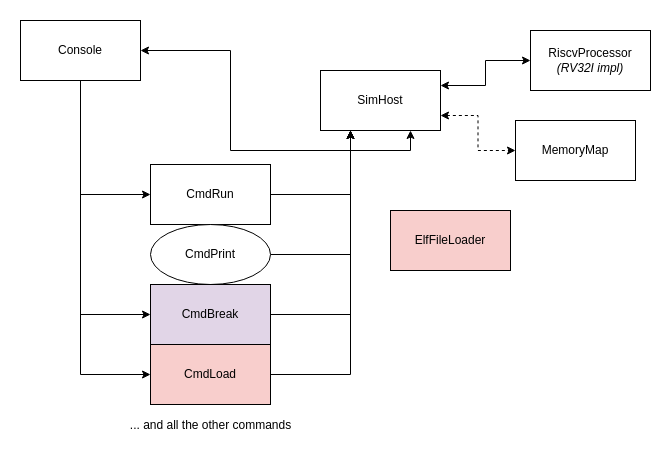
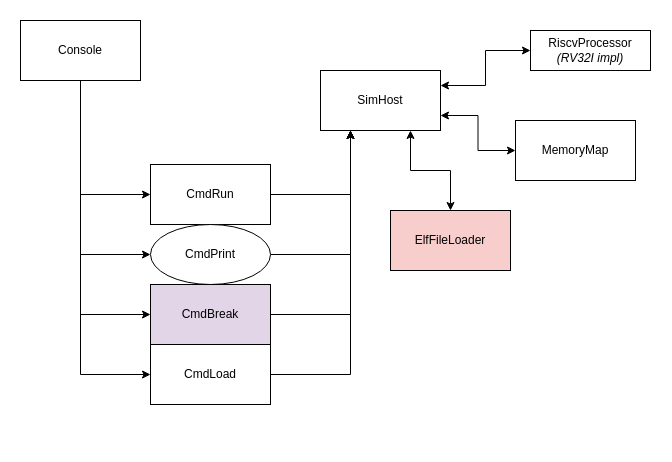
  <mxCell id="0" />
  <mxCell id="1" parent="0" />
- <mxCell id="2" value="RiscvProcessor &lt;i&gt;(RV32I impl)&lt;/i&gt;" style="rounded=0;whiteSpace=wrap;html=1;" vertex="1" parent="1"><mxGeometry x="530" y="30" width="120" height="60" as="geometry" /></mxCell>
+ <mxCell id="2" value="RiscvProcessor &lt;i&gt;(RV32I impl)&lt;/i&gt;" style="rounded=0;whiteSpace=wrap;html=1;" vertex="1" parent="1"><mxGeometry x="530" y="30" width="120" height="40" as="geometry" /></mxCell>
  <mxCell id="3" value="MemoryMap" style="rounded=0;whiteSpace=wrap;html=1;" vertex="1" parent="1"><mxGeometry x="515" y="120" width="120" height="60" as="geometry" /></mxCell>
- <mxCell id="4" style="edgeStyle=orthogonalEdgeStyle;rounded=0;orthogonalLoop=1;jettySize=auto;html=1;exitX=1;exitY=0.75;exitDx=0;exitDy=0;entryX=0;entryY=0.5;entryDx=0;entryDy=0;startArrow=classic;startFill=1;dashed=1;" edge="1" parent="1" source="7" target="3"><mxGeometry relative="1" as="geometry" /></mxCell>
+ <mxCell id="4" style="edgeStyle=orthogonalEdgeStyle;rounded=0;orthogonalLoop=1;jettySize=auto;html=1;exitX=1;exitY=0.75;exitDx=0;exitDy=0;entryX=0;entryY=0.5;entryDx=0;entryDy=0;startArrow=classic;startFill=1;" edge="1" parent="1" source="7" target="3"><mxGeometry relative="1" as="geometry" /></mxCell>
  <mxCell id="5" style="edgeStyle=orthogonalEdgeStyle;rounded=0;orthogonalLoop=1;jettySize=auto;html=1;exitX=1;exitY=0.25;exitDx=0;exitDy=0;entryX=0;entryY=0.5;entryDx=0;entryDy=0;startArrow=classic;startFill=1;" edge="1" parent="1" source="7" target="2"><mxGeometry relative="1" as="geometry" /></mxCell>
- <mxCell id="6" style="edgeStyle=orthogonalEdgeStyle;rounded=0;orthogonalLoop=1;jettySize=auto;html=1;exitX=0.75;exitY=1;exitDx=0;exitDy=0;startArrow=classic;startFill=1;" edge="1" parent="1" source="7" target="12"><mxGeometry relative="1" as="geometry" /></mxCell>
+ <mxCell id="6" style="edgeStyle=orthogonalEdgeStyle;rounded=0;orthogonalLoop=1;jettySize=auto;html=1;exitX=0.75;exitY=1;exitDx=0;exitDy=0;entryX=0.5;entryY=0;entryDx=0;entryDy=0;startArrow=classic;startFill=1;" edge="1" parent="1" source="7" target="22"><mxGeometry relative="1" as="geometry" /></mxCell>
  <mxCell id="7" value="SimHost" style="rounded=0;whiteSpace=wrap;html=1;" vertex="1" parent="1"><mxGeometry x="320" y="70" width="120" height="60" as="geometry" /></mxCell>
  <mxCell id="8" style="edgeStyle=orthogonalEdgeStyle;rounded=0;orthogonalLoop=1;jettySize=auto;html=1;exitX=0.5;exitY=1;exitDx=0;exitDy=0;entryX=0;entryY=0.5;entryDx=0;entryDy=0;" edge="1" parent="1" source="12" target="13"><mxGeometry relative="1" as="geometry" /></mxCell>
+ <mxCell id="9" style="edgeStyle=orthogonalEdgeStyle;rounded=0;orthogonalLoop=1;jettySize=auto;html=1;exitX=0.5;exitY=1;exitDx=0;exitDy=0;entryX=0;entryY=0.5;entryDx=0;entryDy=0;" edge="1" parent="1" source="12" target="15"><mxGeometry relative="1" as="geometry" /></mxCell>
  <mxCell id="10" style="edgeStyle=orthogonalEdgeStyle;rounded=0;orthogonalLoop=1;jettySize=auto;html=1;exitX=0.5;exitY=1;exitDx=0;exitDy=0;entryX=0;entryY=0.5;entryDx=0;entryDy=0;" edge="1" parent="1" source="12" target="17"><mxGeometry relative="1" as="geometry" /></mxCell>
  <mxCell id="11" style="edgeStyle=orthogonalEdgeStyle;rounded=0;orthogonalLoop=1;jettySize=auto;html=1;exitX=0.5;exitY=1;exitDx=0;exitDy=0;entryX=0;entryY=0.5;entryDx=0;entryDy=0;" edge="1" parent="1" source="12" target="20"><mxGeometry relative="1" as="geometry" /></mxCell>
  <mxCell id="12" value="Console" style="rounded=0;whiteSpace=wrap;html=1;" vertex="1" parent="1"><mxGeometry x="20" y="20" width="120" height="60" as="geometry" /></mxCell>
  <mxCell id="13" value="CmdRun" style="rounded=0;whiteSpace=wrap;html=1;" vertex="1" parent="1"><mxGeometry x="150" y="164" width="120" height="60" as="geometry" /></mxCell>
  <mxCell id="14" style="edgeStyle=orthogonalEdgeStyle;rounded=0;orthogonalLoop=1;jettySize=auto;html=1;exitX=1;exitY=0.5;exitDx=0;exitDy=0;entryX=0.25;entryY=1;entryDx=0;entryDy=0;" edge="1" parent="1" source="15" target="7"><mxGeometry relative="1" as="geometry" /></mxCell>
  <mxCell id="15" value="CmdPrint" style="ellipse;whiteSpace=wrap;html=1;" vertex="1" parent="1"><mxGeometry x="150" y="224" width="120" height="60" as="geometry" /></mxCell>
  <mxCell id="16" style="edgeStyle=orthogonalEdgeStyle;rounded=0;orthogonalLoop=1;jettySize=auto;html=1;exitX=1;exitY=0.5;exitDx=0;exitDy=0;entryX=0.25;entryY=1;entryDx=0;entryDy=0;" edge="1" parent="1" source="17" target="7"><mxGeometry relative="1" as="geometry" /></mxCell>
  <mxCell id="17" value="CmdBreak" style="rounded=0;whiteSpace=wrap;html=1;fillColor=#e1d5e7;" vertex="1" parent="1"><mxGeometry x="150" y="284" width="120" height="60" as="geometry" /></mxCell>
- <mxCell id="18" value="... and all the other commands" style="text;html=1;align=center;verticalAlign=middle;resizable=0;points=[];autosize=1;strokeColor=none;fillColor=none;" vertex="1" parent="1"><mxGeometry x="120" y="410" width="180" height="30" as="geometry" /></mxCell>
  <mxCell id="19" style="edgeStyle=orthogonalEdgeStyle;rounded=0;orthogonalLoop=1;jettySize=auto;html=1;exitX=1;exitY=0.5;exitDx=0;exitDy=0;entryX=0.25;entryY=1;entryDx=0;entryDy=0;" edge="1" parent="1" source="20" target="7"><mxGeometry relative="1" as="geometry" /></mxCell>
- <mxCell id="20" value="CmdLoad" style="rounded=0;whiteSpace=wrap;html=1;fillColor=#f8cecc;" vertex="1" parent="1"><mxGeometry x="150" y="344" width="120" height="60" as="geometry" /></mxCell>
+ <mxCell id="20" value="CmdLoad" style="rounded=0;whiteSpace=wrap;html=1;" vertex="1" parent="1"><mxGeometry x="150" y="344" width="120" height="60" as="geometry" /></mxCell>
  <mxCell id="21" style="edgeStyle=orthogonalEdgeStyle;rounded=0;orthogonalLoop=1;jettySize=auto;html=1;exitX=1;exitY=0.5;exitDx=0;exitDy=0;entryX=0.25;entryY=1;entryDx=0;entryDy=0;" edge="1" parent="1" source="13" target="7"><mxGeometry relative="1" as="geometry" /></mxCell>
  <mxCell id="22" value="ElfFileLoader" style="rounded=0;whiteSpace=wrap;html=1;fillColor=#f8cecc;" vertex="1" parent="1"><mxGeometry x="390" y="210" width="120" height="60" as="geometry" /></mxCell>
